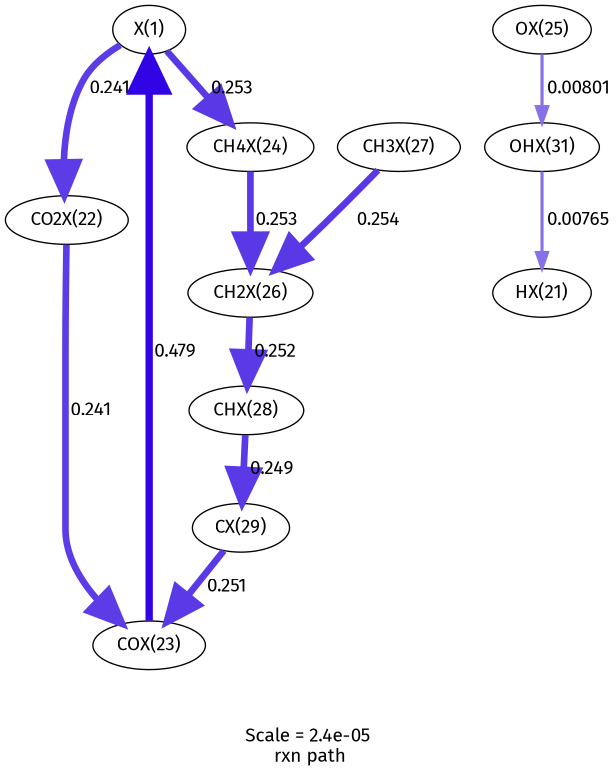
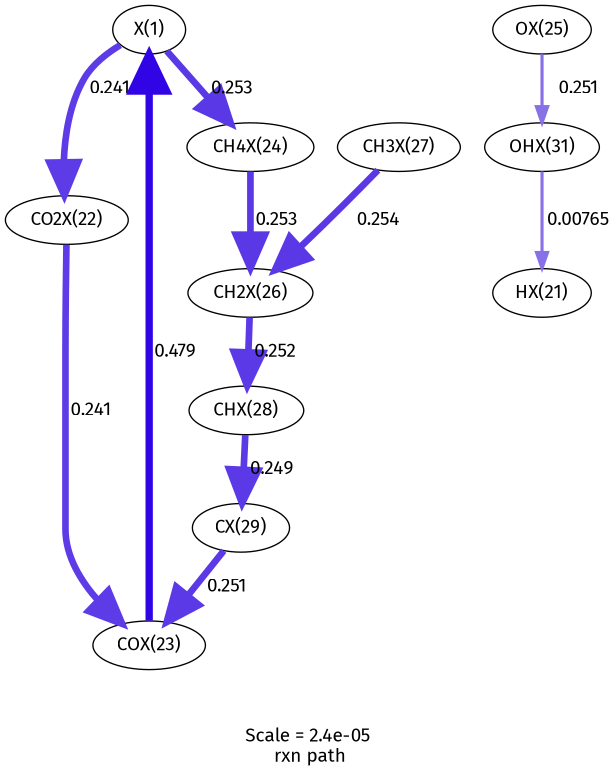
  digraph {
    fontname="Fira Sans"
    label="Scale = 2.4e-05\l rxn path"
    node [fontname="Fira Sans"]
    edge [arrowsize=2.48 color="0.7, 0.741, 0.9" fontname="Fira Sans" penwidth=4.96]
    n1 [label="X(1)"]
    n2 [label="CO2X(22)"]
    n3 [label="CH4X(24)"]
    n4 [label="HX(21)"]
    n5 [label="COX(23)"]
    n6 [label="CH2X(26)"]
    n7 [label="CH3X(27)"]
    n8 [label="OHX(31)"]
    n9 [label="CX(29)"]
    n10 [label="OX(25)"]
    n11 [label="CHX(28)"]
    n1 -> n2 [arrowsize=2.46 label=" 0.241" penwidth=4.92]
    n1 -> n3 [color="0.7, 0.753, 0.9" label=" 0.253"]
    n2 -> n5 [arrowsize=2.46 label=" 0.241" penwidth=4.92]
    n3 -> n6 [color="0.7, 0.753, 0.9" label=" 0.253"]
    n5 -> n1 [arrowsize=2.72 color="0.7, 0.979, 0.9" label=" 0.479" penwidth=5.44]
    n6 -> n11 [color="0.7, 0.752, 0.9" label=" 0.252"]
    n7 -> n6 [color="0.7, 0.754, 0.9" label=" 0.254"]
    n8 -> n4 [arrowsize=1.16 color="0.7, 0.508, 0.9" label=" 0.00765" penwidth=2.32]
    n9 -> n5 [color="0.7, 0.751, 0.9" label=" 0.251"]
-   n10 -> n8 [arrowsize=1.18 color="0.7, 0.508, 0.9" label=" 0.00801" penwidth=2.36]
+   n10 -> n8 [arrowsize=1.18 color="0.7, 0.508, 0.9" label=" 0.251" penwidth=2.36]
    n11 -> n9 [color="0.7, 0.749, 0.9" label=" 0.249" penwidth=4.95]
  }
